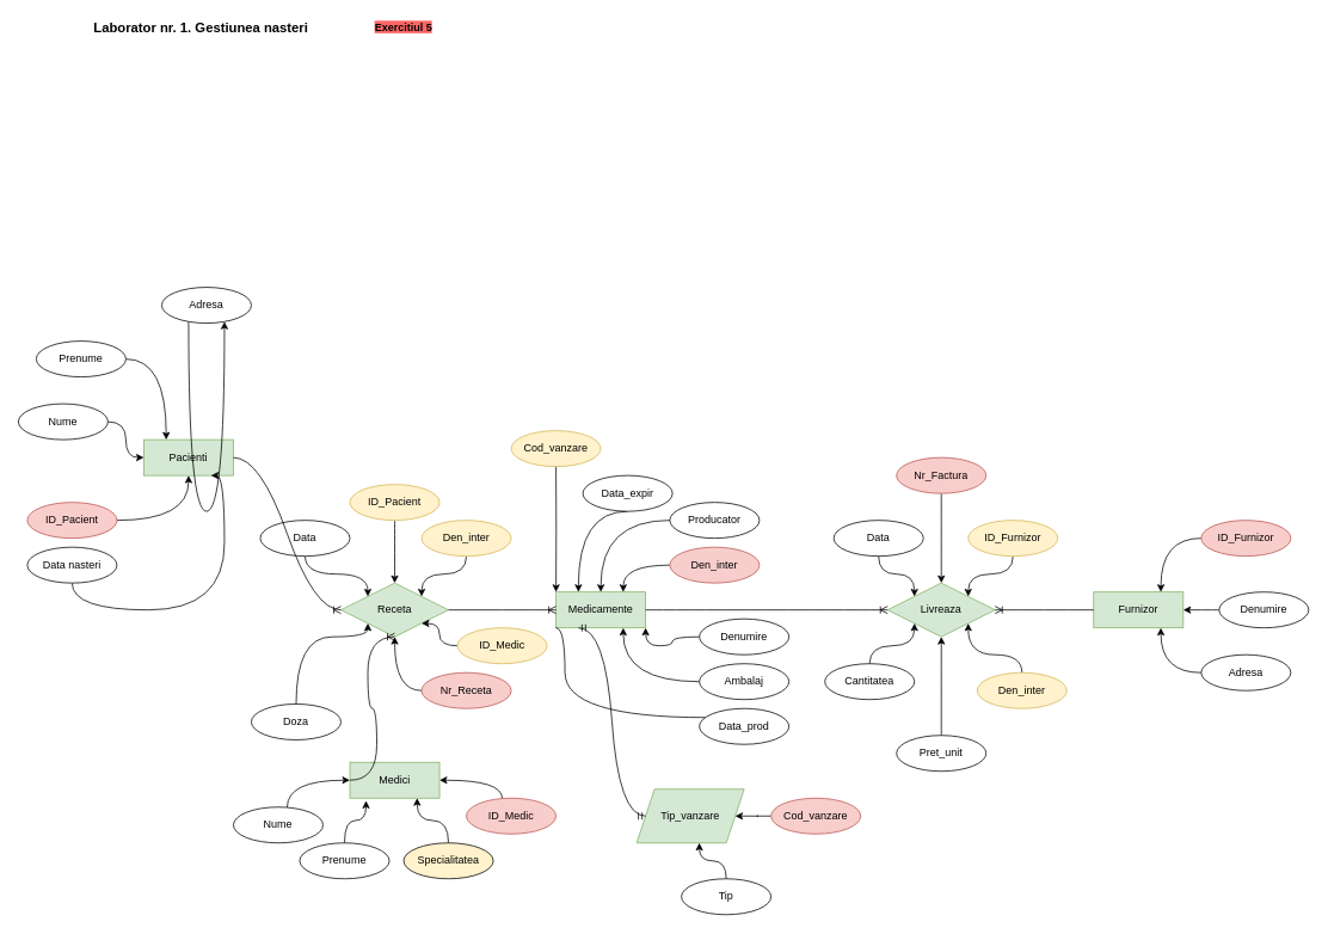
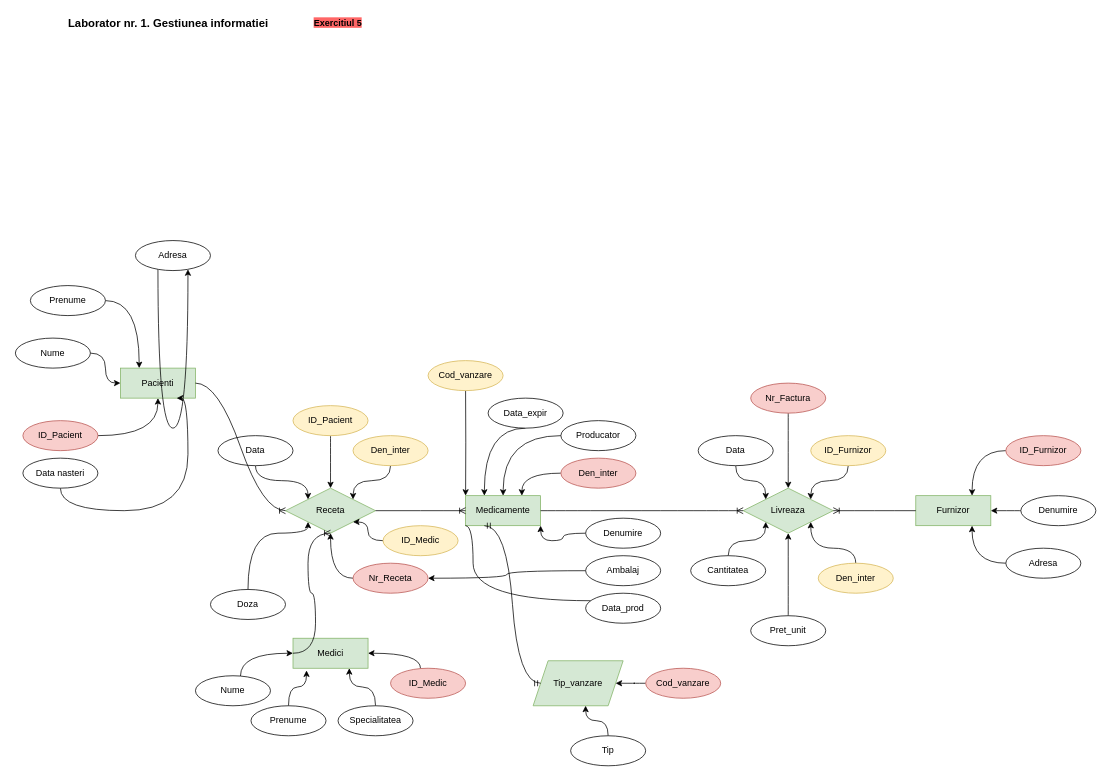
  <mxCell id="0" />
  <mxCell id="1" parent="0" />
  <mxCell id="2" value="Pacienti" style="whiteSpace=wrap;html=1;align=center;fillColor=#d5e8d4;strokeColor=#82b366;" parent="1" vertex="1"><mxGeometry x="160" y="490" width="100" height="40" as="geometry" /></mxCell>
  <mxCell id="3" value="Medicamente" style="whiteSpace=wrap;html=1;align=center;fillColor=#d5e8d4;strokeColor=#82b366;" parent="1" vertex="1"><mxGeometry x="620" y="660" width="100" height="40" as="geometry" /></mxCell>
  <mxCell id="4" value="Medici" style="whiteSpace=wrap;html=1;align=center;fillColor=#d5e8d4;strokeColor=#82b366;" parent="1" vertex="1"><mxGeometry x="390" y="850" width="100" height="40" as="geometry" /></mxCell>
  <mxCell id="5" value="Receta" style="shape=rhombus;perimeter=rhombusPerimeter;whiteSpace=wrap;html=1;align=center;fillColor=#d5e8d4;strokeColor=#82b366;" parent="1" vertex="1"><mxGeometry x="380" y="650" width="120" height="60" as="geometry" /></mxCell>
  <mxCell id="6" style="edgeStyle=orthogonalEdgeStyle;rounded=0;orthogonalLoop=1;jettySize=auto;html=1;entryX=0.5;entryY=1;entryDx=0;entryDy=0;curved=1;" parent="1" source="7" target="2" edge="1"><mxGeometry relative="1" as="geometry" /></mxCell>
  <mxCell id="7" value="ID_Pacient" style="ellipse;whiteSpace=wrap;html=1;align=center;fillColor=#f8cecc;strokeColor=#b85450;" parent="1" vertex="1"><mxGeometry y="560" width="100" height="40" as="geometry" x="30" /></mxCell>
  <mxCell id="8" style="edgeStyle=orthogonalEdgeStyle;rounded=0;orthogonalLoop=1;jettySize=auto;html=1;entryX=0.18;entryY=1.075;entryDx=0;entryDy=0;entryPerimeter=0;curved=1;" parent="1" source="9" target="4" edge="1"><mxGeometry relative="1" as="geometry" /></mxCell>
  <mxCell id="9" value="Prenume" style="ellipse;whiteSpace=wrap;html=1;align=center;" parent="1" vertex="1"><mxGeometry x="334" y="940" width="100" height="40" as="geometry" /></mxCell>
  <mxCell id="10" style="edgeStyle=orthogonalEdgeStyle;rounded=0;orthogonalLoop=1;jettySize=auto;html=1;entryX=1;entryY=1;entryDx=0;entryDy=0;curved=1;" parent="1" source="11" target="3" edge="1"><mxGeometry relative="1" as="geometry" /></mxCell>
  <mxCell id="11" value="Denumire" style="ellipse;whiteSpace=wrap;html=1;align=center;" parent="1" vertex="1"><mxGeometry x="780" y="690" width="100" height="40" as="geometry" /></mxCell>
  <mxCell id="12" style="edgeStyle=orthogonalEdgeStyle;rounded=0;orthogonalLoop=1;jettySize=auto;html=1;entryX=0;entryY=0.5;entryDx=0;entryDy=0;curved=1;" parent="1" source="13" target="2" edge="1"><mxGeometry relative="1" as="geometry" /></mxCell>
  <mxCell id="13" value="Nume" style="ellipse;whiteSpace=wrap;html=1;align=center;" parent="1" vertex="1"><mxGeometry x="20" y="450" width="100" height="40" as="geometry" /></mxCell>
  <mxCell id="14" style="edgeStyle=orthogonalEdgeStyle;rounded=0;orthogonalLoop=1;jettySize=auto;html=1;entryX=0.25;entryY=0;entryDx=0;entryDy=0;curved=1;" parent="1" source="15" target="2" edge="1"><mxGeometry relative="1" as="geometry" /></mxCell>
  <mxCell id="15" value="Prenume" style="ellipse;whiteSpace=wrap;html=1;align=center;" parent="1" vertex="1"><mxGeometry x="40" y="380" width="100" height="40" as="geometry" /></mxCell>
  <mxCell id="16" style="edgeStyle=orthogonalEdgeStyle;rounded=0;orthogonalLoop=1;jettySize=auto;html=1;curved=1;" parent="1" source="17" target="17" edge="1"><mxGeometry relative="1" as="geometry"><Array as="points"><mxPoint x="210" y="570" /><mxPoint x="250" y="570" /></Array></mxGeometry></mxCell>
  <mxCell id="17" value="Adresa" style="ellipse;whiteSpace=wrap;html=1;align=center;" parent="1" vertex="1"><mxGeometry x="180" y="320" width="100" height="40" as="geometry" /></mxCell>
  <mxCell id="18" style="edgeStyle=orthogonalEdgeStyle;rounded=0;orthogonalLoop=1;jettySize=auto;html=1;entryX=0.75;entryY=1;entryDx=0;entryDy=0;curved=1;" parent="1" source="19" target="2" edge="1"><mxGeometry relative="1" as="geometry"><Array as="points"><mxPoint x="80" y="680" /><mxPoint x="250" y="680" /><mxPoint x="250" y="530" /></Array></mxGeometry></mxCell>
  <mxCell id="19" value="Data nasteri" style="ellipse;whiteSpace=wrap;html=1;align=center;" parent="1" vertex="1"><mxGeometry y="610" width="100" height="40" as="geometry" x="30" /></mxCell>
  <mxCell id="20" style="edgeStyle=orthogonalEdgeStyle;rounded=0;orthogonalLoop=1;jettySize=auto;html=1;entryX=0.75;entryY=0;entryDx=0;entryDy=0;curved=1;" parent="1" source="21" target="3" edge="1"><mxGeometry relative="1" as="geometry" /></mxCell>
  <mxCell id="21" value="Den_inter" style="ellipse;whiteSpace=wrap;html=1;align=center;fillColor=#f8cecc;strokeColor=#b85450;" parent="1" vertex="1"><mxGeometry x="747" y="610" width="100" height="40" as="geometry" /></mxCell>
  <mxCell id="22" style="edgeStyle=orthogonalEdgeStyle;rounded=0;orthogonalLoop=1;jettySize=auto;html=1;entryX=0.5;entryY=0;entryDx=0;entryDy=0;curved=1;" parent="1" source="23" target="3" edge="1"><mxGeometry relative="1" as="geometry" /></mxCell>
  <mxCell id="23" value="Producator" style="ellipse;whiteSpace=wrap;html=1;align=center;" parent="1" vertex="1"><mxGeometry x="747" y="560" width="100" height="40" as="geometry" /></mxCell>
- <mxCell id="24" style="edgeStyle=orthogonalEdgeStyle;rounded=0;orthogonalLoop=1;jettySize=auto;html=1;entryX=0.75;entryY=1;entryDx=0;entryDy=0;curved=1;" parent="1" source="25" target="3" edge="1"><mxGeometry relative="1" as="geometry" /></mxCell>
+ <mxCell id="24" style="edgeStyle=orthogonalEdgeStyle;rounded=0;orthogonalLoop=1;jettySize=auto;html=1;curved=1;" parent="1" source="25" target="47" edge="1"><mxGeometry relative="1" as="geometry" /></mxCell>
  <mxCell id="25" value="Ambalaj" style="ellipse;whiteSpace=wrap;html=1;align=center;" parent="1" vertex="1"><mxGeometry x="780" y="740" width="100" height="40" as="geometry" /></mxCell>
  <mxCell id="26" style="edgeStyle=orthogonalEdgeStyle;rounded=0;orthogonalLoop=1;jettySize=auto;html=1;entryX=0;entryY=1;entryDx=0;entryDy=0;curved=1;endArrow=none;" parent="1" source="27" target="3" edge="1"><mxGeometry relative="1" as="geometry"><Array as="points"><mxPoint x="630" y="800" /><mxPoint x="630" y="700" /></Array></mxGeometry></mxCell>
  <mxCell id="27" value="Data_prod" style="ellipse;whiteSpace=wrap;html=1;align=center;" parent="1" vertex="1"><mxGeometry x="780" y="790" width="100" height="40" as="geometry" /></mxCell>
  <mxCell id="28" style="edgeStyle=orthogonalEdgeStyle;rounded=0;orthogonalLoop=1;jettySize=auto;html=1;entryX=0.25;entryY=0;entryDx=0;entryDy=0;curved=1;" parent="1" source="29" target="3" edge="1"><mxGeometry relative="1" as="geometry"><Array as="points"><mxPoint x="645" y="570" /></Array></mxGeometry></mxCell>
  <mxCell id="29" value="Data_expir" style="ellipse;whiteSpace=wrap;html=1;align=center;" parent="1" vertex="1"><mxGeometry x="650" y="530" width="100" height="40" as="geometry" /></mxCell>
  <mxCell id="30" style="edgeStyle=orthogonalEdgeStyle;rounded=0;orthogonalLoop=1;jettySize=auto;html=1;entryX=0;entryY=0.5;entryDx=0;entryDy=0;curved=1;" parent="1" source="31" target="4" edge="1"><mxGeometry relative="1" as="geometry"><Array as="points"><mxPoint x="320" y="870" /></Array></mxGeometry></mxCell>
  <mxCell id="31" value="Nume" style="ellipse;whiteSpace=wrap;html=1;align=center;" parent="1" vertex="1"><mxGeometry x="260" y="900" width="100" height="40" as="geometry" /></mxCell>
  <mxCell id="32" style="edgeStyle=orthogonalEdgeStyle;rounded=0;orthogonalLoop=1;jettySize=auto;html=1;entryX=0.75;entryY=1;entryDx=0;entryDy=0;curved=1;" parent="1" source="33" target="4" edge="1"><mxGeometry relative="1" as="geometry" /></mxCell>
- <mxCell id="33" value="Specialitatea" style="ellipse;whiteSpace=wrap;html=1;align=center;fillColor=#fff2cc;" parent="1" vertex="1"><mxGeometry x="450" y="940" width="100" height="40" as="geometry" /></mxCell>
+ <mxCell id="33" value="Specialitatea" style="ellipse;whiteSpace=wrap;html=1;align=center;" parent="1" vertex="1"><mxGeometry x="450" y="940" width="100" height="40" as="geometry" /></mxCell>
  <mxCell id="34" style="edgeStyle=orthogonalEdgeStyle;rounded=0;orthogonalLoop=1;jettySize=auto;html=1;entryX=1;entryY=0.5;entryDx=0;entryDy=0;curved=1;" parent="1" source="35" target="4" edge="1"><mxGeometry relative="1" as="geometry"><Array as="points"><mxPoint x="560" y="870" /></Array></mxGeometry></mxCell>
  <mxCell id="35" value="ID_Medic" style="ellipse;whiteSpace=wrap;html=1;align=center;fillColor=#f8cecc;strokeColor=#b85450;" parent="1" vertex="1"><mxGeometry x="520" y="890" width="100" height="40" as="geometry" /></mxCell>
  <mxCell id="36" style="edgeStyle=orthogonalEdgeStyle;rounded=0;orthogonalLoop=1;jettySize=auto;html=1;entryX=0.5;entryY=0;entryDx=0;entryDy=0;curved=1;" parent="1" source="37" target="5" edge="1"><mxGeometry relative="1" as="geometry" /></mxCell>
  <mxCell id="37" value="ID_Pacient" style="ellipse;whiteSpace=wrap;html=1;align=center;fillColor=#fff2cc;strokeColor=#d6b656;" parent="1" vertex="1"><mxGeometry x="390" y="540" width="100" height="40" as="geometry" /></mxCell>
  <mxCell id="38" style="edgeStyle=orthogonalEdgeStyle;rounded=0;orthogonalLoop=1;jettySize=auto;html=1;entryX=1;entryY=0;entryDx=0;entryDy=0;curved=1;" parent="1" source="39" target="5" edge="1"><mxGeometry relative="1" as="geometry" /></mxCell>
  <mxCell id="39" value="Den_inter" style="ellipse;whiteSpace=wrap;html=1;align=center;fillColor=#fff2cc;strokeColor=#d6b656;" parent="1" vertex="1"><mxGeometry x="470" y="580" width="100" height="40" as="geometry" /></mxCell>
  <mxCell id="40" style="edgeStyle=orthogonalEdgeStyle;rounded=0;orthogonalLoop=1;jettySize=auto;html=1;entryX=1;entryY=1;entryDx=0;entryDy=0;curved=1;" parent="1" source="41" target="5" edge="1"><mxGeometry relative="1" as="geometry" /></mxCell>
  <mxCell id="41" value="ID_Medic" style="ellipse;whiteSpace=wrap;html=1;align=center;fillColor=#fff2cc;strokeColor=#d6b656;" parent="1" vertex="1"><mxGeometry x="510" y="700" width="100" height="40" as="geometry" /></mxCell>
  <mxCell id="42" style="edgeStyle=orthogonalEdgeStyle;rounded=0;orthogonalLoop=1;jettySize=auto;html=1;entryX=0;entryY=0;entryDx=0;entryDy=0;curved=1;" parent="1" source="43" target="5" edge="1"><mxGeometry relative="1" as="geometry" /></mxCell>
  <mxCell id="43" value="Data" style="ellipse;whiteSpace=wrap;html=1;align=center;" parent="1" vertex="1"><mxGeometry x="290" y="580" width="100" height="40" as="geometry" /></mxCell>
  <mxCell id="44" style="edgeStyle=orthogonalEdgeStyle;rounded=0;orthogonalLoop=1;jettySize=auto;html=1;entryX=0;entryY=1;entryDx=0;entryDy=0;curved=1;" parent="1" source="45" target="5" edge="1"><mxGeometry relative="1" as="geometry"><Array as="points"><mxPoint x="330" y="710" /><mxPoint x="410" y="710" /></Array></mxGeometry></mxCell>
  <mxCell id="45" value="Doza" style="ellipse;whiteSpace=wrap;html=1;align=center;" parent="1" vertex="1"><mxGeometry x="280" y="785" width="100" height="40" as="geometry" /></mxCell>
  <mxCell id="46" style="edgeStyle=orthogonalEdgeStyle;rounded=0;orthogonalLoop=1;jettySize=auto;html=1;entryX=0.5;entryY=1;entryDx=0;entryDy=0;curved=1;" parent="1" source="47" target="5" edge="1"><mxGeometry relative="1" as="geometry"><Array as="points"><mxPoint x="440" y="770" /></Array></mxGeometry></mxCell>
  <mxCell id="47" value="Nr_Receta" style="ellipse;whiteSpace=wrap;html=1;align=center;fillColor=#f8cecc;strokeColor=#b85450;" parent="1" vertex="1"><mxGeometry x="470" y="750" width="100" height="40" as="geometry" /></mxCell>
  <mxCell id="48" value="Furnizor" style="whiteSpace=wrap;html=1;align=center;fillColor=#d5e8d4;strokeColor=#82b366;" parent="1" vertex="1"><mxGeometry x="1220" y="660" width="100" height="40" as="geometry" /></mxCell>
  <mxCell id="49" value="Livreaza" style="shape=rhombus;perimeter=rhombusPerimeter;whiteSpace=wrap;html=1;align=center;fillColor=#d5e8d4;strokeColor=#82b366;" parent="1" vertex="1"><mxGeometry x="990" y="650" width="120" height="60" as="geometry" /></mxCell>
  <mxCell id="50" style="edgeStyle=orthogonalEdgeStyle;rounded=0;orthogonalLoop=1;jettySize=auto;html=1;entryX=0.75;entryY=0;entryDx=0;entryDy=0;curved=1;" parent="1" source="51" target="48" edge="1"><mxGeometry relative="1" as="geometry" /></mxCell>
  <mxCell id="51" value="ID_Furnizor" style="ellipse;whiteSpace=wrap;html=1;align=center;fillColor=#f8cecc;strokeColor=#b85450;" parent="1" vertex="1"><mxGeometry x="1340" y="580" width="100" height="40" as="geometry" /></mxCell>
  <mxCell id="52" style="edgeStyle=orthogonalEdgeStyle;rounded=0;orthogonalLoop=1;jettySize=auto;html=1;entryX=1;entryY=0.5;entryDx=0;entryDy=0;curved=1;" parent="1" source="53" target="48" edge="1"><mxGeometry relative="1" as="geometry" /></mxCell>
  <mxCell id="53" value="Denumire" style="ellipse;whiteSpace=wrap;html=1;align=center;" parent="1" vertex="1"><mxGeometry x="1360" y="660" width="100" height="40" as="geometry" /></mxCell>
  <mxCell id="54" style="edgeStyle=orthogonalEdgeStyle;rounded=0;orthogonalLoop=1;jettySize=auto;html=1;entryX=0.75;entryY=1;entryDx=0;entryDy=0;curved=1;" parent="1" source="55" target="48" edge="1"><mxGeometry relative="1" as="geometry" /></mxCell>
  <mxCell id="55" value="Adresa" style="ellipse;whiteSpace=wrap;html=1;align=center;" parent="1" vertex="1"><mxGeometry x="1340" y="730" width="100" height="40" as="geometry" /></mxCell>
  <mxCell id="56" style="edgeStyle=orthogonalEdgeStyle;rounded=0;orthogonalLoop=1;jettySize=auto;html=1;entryX=0;entryY=0;entryDx=0;entryDy=0;curved=1;" parent="1" source="57" target="49" edge="1"><mxGeometry relative="1" as="geometry" /></mxCell>
  <mxCell id="57" value="Data" style="ellipse;whiteSpace=wrap;html=1;align=center;" parent="1" vertex="1"><mxGeometry x="930" y="580" width="100" height="40" as="geometry" /></mxCell>
  <mxCell id="58" style="edgeStyle=orthogonalEdgeStyle;rounded=0;orthogonalLoop=1;jettySize=auto;html=1;entryX=1;entryY=0;entryDx=0;entryDy=0;curved=1;" parent="1" source="59" target="49" edge="1"><mxGeometry relative="1" as="geometry" /></mxCell>
  <mxCell id="59" value="ID_Furnizor" style="ellipse;whiteSpace=wrap;html=1;align=center;fillColor=#fff2cc;strokeColor=#d6b656;" parent="1" vertex="1"><mxGeometry x="1080" y="580" width="100" height="40" as="geometry" /></mxCell>
  <mxCell id="60" style="edgeStyle=orthogonalEdgeStyle;rounded=0;orthogonalLoop=1;jettySize=auto;html=1;entryX=0;entryY=1;entryDx=0;entryDy=0;curved=1;" parent="1" source="61" target="49" edge="1"><mxGeometry relative="1" as="geometry" /></mxCell>
  <mxCell id="61" value="Cantitatea" style="ellipse;whiteSpace=wrap;html=1;align=center;" parent="1" vertex="1"><mxGeometry x="920" y="740" width="100" height="40" as="geometry" /></mxCell>
  <mxCell id="62" style="edgeStyle=orthogonalEdgeStyle;rounded=0;orthogonalLoop=1;jettySize=auto;html=1;entryX=0.5;entryY=1;entryDx=0;entryDy=0;curved=1;" parent="1" source="63" target="49" edge="1"><mxGeometry relative="1" as="geometry" /></mxCell>
  <mxCell id="63" value="Pret_unit" style="ellipse;whiteSpace=wrap;html=1;align=center;" parent="1" vertex="1"><mxGeometry x="1000" y="820" width="100" height="40" as="geometry" /></mxCell>
  <mxCell id="64" style="edgeStyle=orthogonalEdgeStyle;rounded=0;orthogonalLoop=1;jettySize=auto;html=1;entryX=1;entryY=1;entryDx=0;entryDy=0;curved=1;" parent="1" source="65" target="49" edge="1"><mxGeometry relative="1" as="geometry" /></mxCell>
  <mxCell id="65" value="Den_inter" style="ellipse;whiteSpace=wrap;html=1;align=center;fillColor=#fff2cc;strokeColor=#d6b656;" parent="1" vertex="1"><mxGeometry x="1090" y="750" width="100" height="40" as="geometry" /></mxCell>
  <mxCell id="66" style="edgeStyle=orthogonalEdgeStyle;rounded=0;orthogonalLoop=1;jettySize=auto;html=1;entryX=0.5;entryY=0;entryDx=0;entryDy=0;curved=1;" parent="1" source="67" target="49" edge="1"><mxGeometry relative="1" as="geometry" /></mxCell>
  <mxCell id="67" value="Nr_Factura" style="ellipse;whiteSpace=wrap;html=1;align=center;fillColor=#f8cecc;strokeColor=#b85450;" parent="1" vertex="1"><mxGeometry x="1000" y="510" width="100" height="40" as="geometry" /></mxCell>
  <mxCell id="68" value="" style="edgeStyle=entityRelationEdgeStyle;fontSize=12;html=1;endArrow=ERoneToMany;exitX=1;exitY=0.5;exitDx=0;exitDy=0;entryX=0;entryY=0.5;entryDx=0;entryDy=0;curved=1;" parent="1" source="2" target="5" edge="1"><mxGeometry width="100" height="100" relative="1" as="geometry"><mxPoint x="390" y="770" as="sourcePoint" /><mxPoint x="490" y="670" as="targetPoint" /></mxGeometry></mxCell>
  <mxCell id="69" value="" style="edgeStyle=entityRelationEdgeStyle;fontSize=12;html=1;endArrow=ERoneToMany;entryX=0.5;entryY=1;entryDx=0;entryDy=0;curved=1;" parent="1" target="5" edge="1"><mxGeometry width="100" height="100" relative="1" as="geometry"><mxPoint x="390" y="870" as="sourcePoint" /><mxPoint x="490" y="770" as="targetPoint" /></mxGeometry></mxCell>
  <mxCell id="70" value="" style="edgeStyle=entityRelationEdgeStyle;fontSize=12;html=1;endArrow=ERoneToMany;entryX=0;entryY=0.5;entryDx=0;entryDy=0;curved=1;" parent="1" source="5" target="3" edge="1"><mxGeometry width="100" height="100" relative="1" as="geometry"><mxPoint x="450" y="770" as="sourcePoint" /><mxPoint x="550" y="670" as="targetPoint" /></mxGeometry></mxCell>
  <mxCell id="71" value="" style="edgeStyle=entityRelationEdgeStyle;fontSize=12;html=1;endArrow=ERoneToMany;entryX=1;entryY=0.5;entryDx=0;entryDy=0;exitX=0;exitY=0.5;exitDx=0;exitDy=0;curved=1;" parent="1" source="48" target="49" edge="1"><mxGeometry width="100" height="100" relative="1" as="geometry"><mxPoint x="1040" y="790" as="sourcePoint" /><mxPoint x="1140" y="690" as="targetPoint" /></mxGeometry></mxCell>
  <mxCell id="72" value="" style="edgeStyle=entityRelationEdgeStyle;fontSize=12;html=1;endArrow=ERoneToMany;exitX=1;exitY=0.5;exitDx=0;exitDy=0;entryX=0;entryY=0.5;entryDx=0;entryDy=0;curved=1;" parent="1" source="3" target="49" edge="1"><mxGeometry width="100" height="100" relative="1" as="geometry"><mxPoint x="1000" y="770" as="sourcePoint" /><mxPoint x="1100" y="670" as="targetPoint" /></mxGeometry></mxCell>
  <mxCell id="73" value="Tip_vanzare" style="shape=parallelogram;perimeter=parallelogramPerimeter;whiteSpace=wrap;html=1;fixedSize=1;fillColor=#d5e8d4;strokeColor=#82b366;" parent="1" vertex="1"><mxGeometry x="710" y="880" width="120" height="60" as="geometry" /></mxCell>
  <mxCell id="74" style="edgeStyle=orthogonalEdgeStyle;rounded=0;orthogonalLoop=1;jettySize=auto;html=1;entryX=1;entryY=0.5;entryDx=0;entryDy=0;curved=1;" parent="1" source="75" target="73" edge="1"><mxGeometry relative="1" as="geometry" /></mxCell>
  <mxCell id="75" value="Cod_vanzare" style="ellipse;whiteSpace=wrap;html=1;align=center;fillColor=#f8cecc;strokeColor=#b85450;" parent="1" vertex="1"><mxGeometry x="860" y="890" width="100" height="40" as="geometry" /></mxCell>
  <mxCell id="76" style="edgeStyle=orthogonalEdgeStyle;rounded=0;orthogonalLoop=1;jettySize=auto;html=1;entryX=0.583;entryY=1;entryDx=0;entryDy=0;entryPerimeter=0;curved=1;" parent="1" source="77" target="73" edge="1"><mxGeometry relative="1" as="geometry" /></mxCell>
  <mxCell id="77" value="Tip" style="ellipse;whiteSpace=wrap;html=1;align=center;" parent="1" vertex="1"><mxGeometry x="760" y="980" width="100" height="40" as="geometry" /></mxCell>
  <mxCell id="78" value="" style="edgeStyle=entityRelationEdgeStyle;fontSize=12;html=1;endArrow=ERmandOne;startArrow=ERmandOne;entryX=0.25;entryY=1;entryDx=0;entryDy=0;exitX=0;exitY=0.5;exitDx=0;exitDy=0;curved=1;" parent="1" source="73" target="3" edge="1"><mxGeometry width="100" height="100" relative="1" as="geometry"><mxPoint x="620" y="920" as="sourcePoint" /><mxPoint x="720" y="820" as="targetPoint" /></mxGeometry></mxCell>
  <mxCell id="79" style="edgeStyle=orthogonalEdgeStyle;rounded=0;orthogonalLoop=1;jettySize=auto;html=1;entryX=0;entryY=0;entryDx=0;entryDy=0;curved=1;" parent="1" target="3" edge="1"><mxGeometry relative="1" as="geometry"><mxPoint x="620" y="520" as="sourcePoint" /></mxGeometry></mxCell>
  <mxCell id="80" value="Cod_vanzare" style="ellipse;whiteSpace=wrap;html=1;align=center;fillColor=#fff2cc;strokeColor=#d6b656;" parent="1" vertex="1"><mxGeometry x="570" y="480" width="100" height="40" as="geometry" /></mxCell>
- <mxCell id="81" value="&lt;b&gt;&lt;font style=&quot;font-size: 15px&quot;&gt;Laborator nr. 1. Gestiunea nasteri&lt;/font&gt;&lt;/b&gt;" style="text;html=1;strokeColor=none;fillColor=none;align=center;verticalAlign=middle;whiteSpace=wrap;rounded=0;" parent="1" vertex="1"><mxGeometry x="84" y="20" width="280" height="20" as="geometry" /></mxCell>
+ <mxCell id="81" value="&lt;b&gt;&lt;font style=&quot;font-size: 15px&quot;&gt;Laborator nr. 1. Gestiunea informatiei&lt;/font&gt;&lt;/b&gt;" style="text;html=1;strokeColor=none;fillColor=none;align=center;verticalAlign=middle;whiteSpace=wrap;rounded=0;" parent="1" vertex="1"><mxGeometry x="84" y="20" width="280" height="20" as="geometry" /></mxCell>
  <mxCell id="82" value="&lt;b style=&quot;background-color: rgb(255 , 102 , 102)&quot;&gt;Exercitiul 5&lt;/b&gt;" style="text;html=1;strokeColor=none;fillColor=none;align=center;verticalAlign=middle;whiteSpace=wrap;rounded=0;" parent="1" vertex="1"><mxGeometry x="410" y="20" width="80" height="20" as="geometry" /></mxCell>
